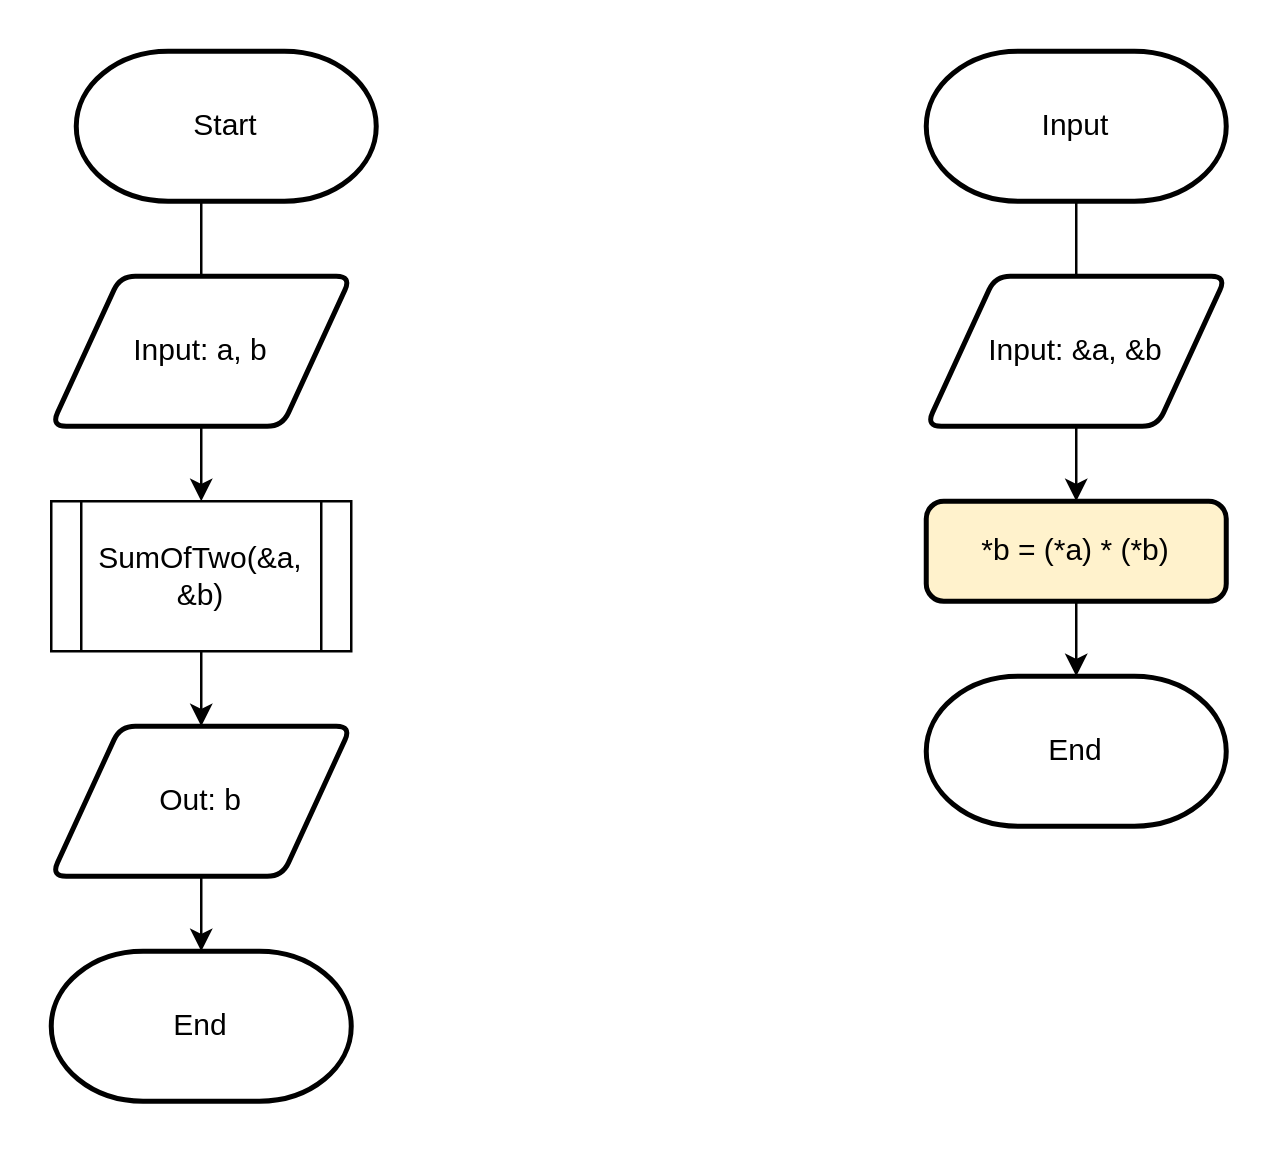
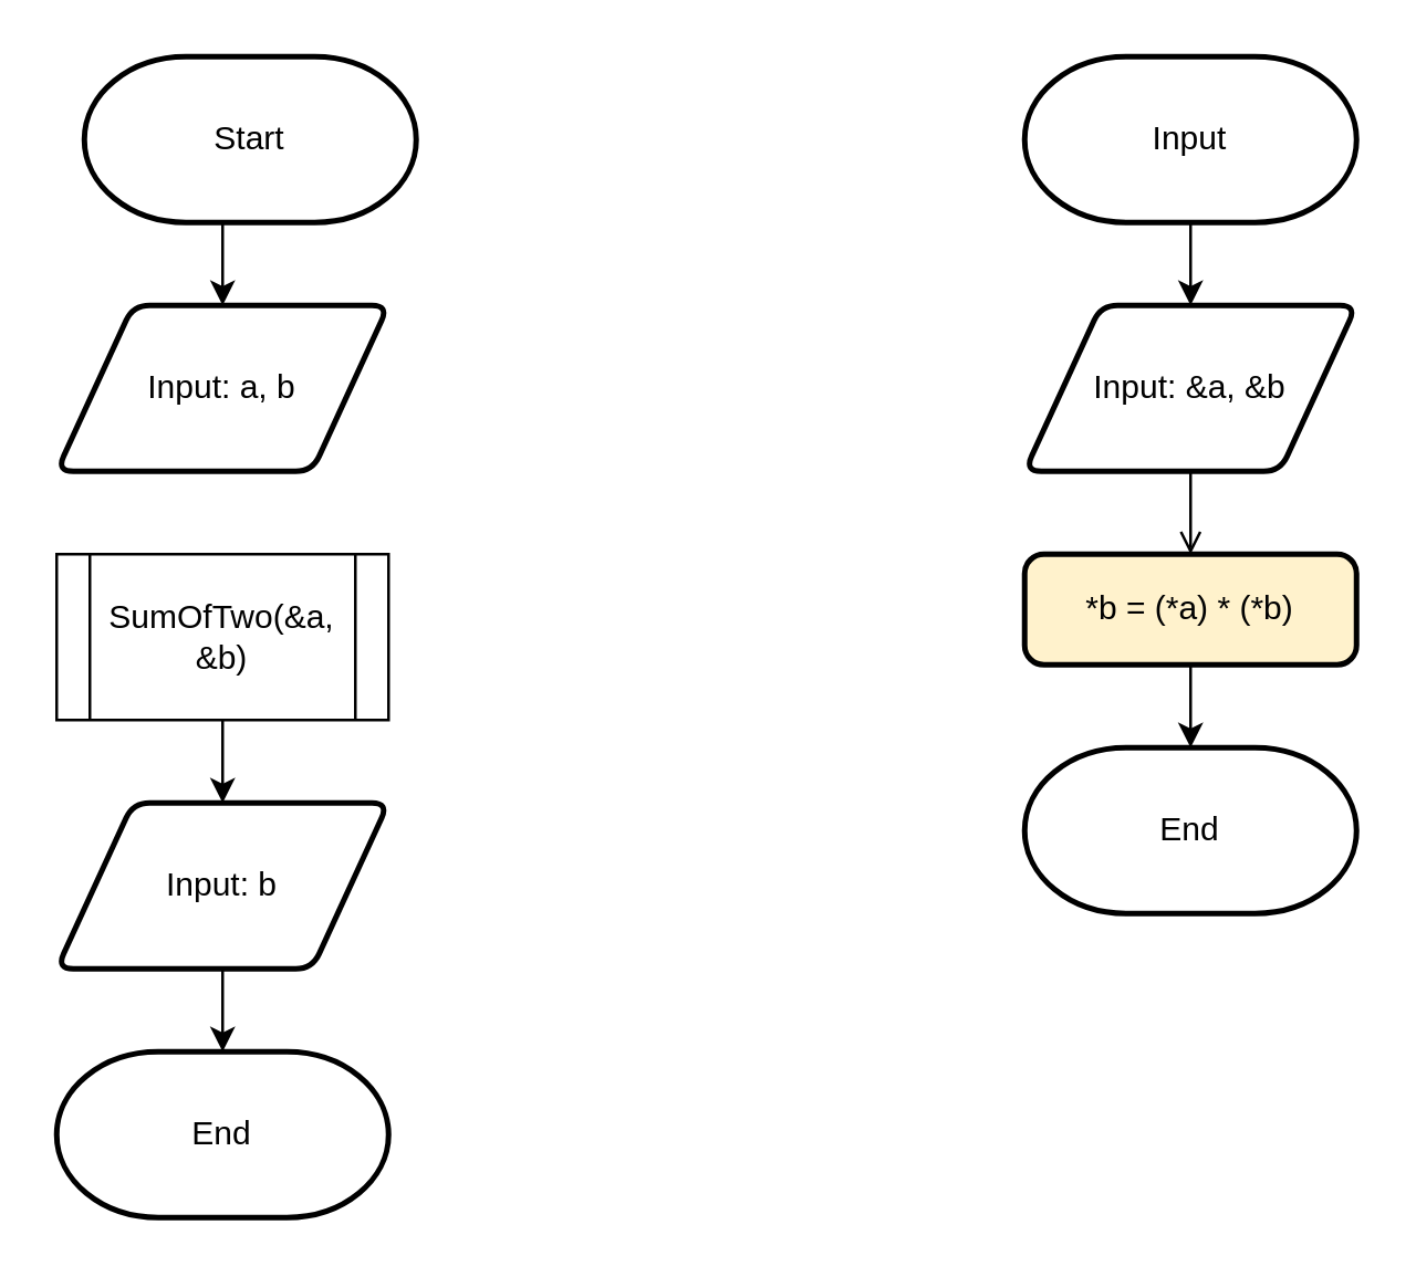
  <mxCell id="0" />
  <mxCell id="1" parent="0" />
- <mxCell id="2" style="edgeStyle=orthogonalEdgeStyle;rounded=0;orthogonalLoop=1;jettySize=auto;html=1;exitX=0.5;exitY=1;exitDx=0;exitDy=0;exitPerimeter=0;entryX=0.5;entryY=0;entryDx=0;entryDy=0;endArrow=none;" edge="1" parent="1" source="3" target="5"><mxGeometry relative="1" as="geometry" /></mxCell>
+ <mxCell id="2" style="edgeStyle=orthogonalEdgeStyle;rounded=0;orthogonalLoop=1;jettySize=auto;html=1;exitX=0.5;exitY=1;exitDx=0;exitDy=0;exitPerimeter=0;entryX=0.5;entryY=0;entryDx=0;entryDy=0;" edge="1" parent="1" source="3" target="5"><mxGeometry relative="1" as="geometry" /></mxCell>
  <mxCell id="3" value="Start" style="strokeWidth=2;html=1;shape=mxgraph.flowchart.terminator;whiteSpace=wrap;" vertex="1" parent="1"><mxGeometry x="30" y="20" width="120" height="60" as="geometry" /></mxCell>
- <mxCell id="4" style="edgeStyle=orthogonalEdgeStyle;rounded=0;orthogonalLoop=1;jettySize=auto;html=1;exitX=0.5;exitY=1;exitDx=0;exitDy=0;entryX=0.5;entryY=0;entryDx=0;entryDy=0;" edge="1" parent="1" source="5" target="7"><mxGeometry relative="1" as="geometry" /></mxCell>
  <mxCell id="5" value="Input: a, b" style="shape=parallelogram;html=1;strokeWidth=2;perimeter=parallelogramPerimeter;whiteSpace=wrap;rounded=1;arcSize=12;size=0.23;" vertex="1" parent="1"><mxGeometry x="20" y="110" width="120" height="60" as="geometry" /></mxCell>
  <mxCell id="6" style="edgeStyle=orthogonalEdgeStyle;rounded=0;orthogonalLoop=1;jettySize=auto;html=1;exitX=0.5;exitY=1;exitDx=0;exitDy=0;entryX=0.5;entryY=0;entryDx=0;entryDy=0;" edge="1" parent="1" source="7" target="9"><mxGeometry relative="1" as="geometry" /></mxCell>
  <mxCell id="7" value="SumOfTwo(&amp;amp;a, &amp;amp;b)" style="shape=process;whiteSpace=wrap;html=1;backgroundOutline=1;" vertex="1" parent="1"><mxGeometry x="20" y="200" width="120" height="60" as="geometry" /></mxCell>
  <mxCell id="8" style="edgeStyle=orthogonalEdgeStyle;rounded=0;orthogonalLoop=1;jettySize=auto;html=1;exitX=0.5;exitY=1;exitDx=0;exitDy=0;entryX=0.5;entryY=0;entryDx=0;entryDy=0;entryPerimeter=0;" edge="1" parent="1" source="9" target="10"><mxGeometry relative="1" as="geometry" /></mxCell>
- <mxCell id="9" value="Out: b" style="shape=parallelogram;html=1;strokeWidth=2;perimeter=parallelogramPerimeter;whiteSpace=wrap;rounded=1;arcSize=12;size=0.23;" vertex="1" parent="1"><mxGeometry x="20" y="290" width="120" height="60" as="geometry" /></mxCell>
+ <mxCell id="9" value="Input: b" style="shape=parallelogram;html=1;strokeWidth=2;perimeter=parallelogramPerimeter;whiteSpace=wrap;rounded=1;arcSize=12;size=0.23;" vertex="1" parent="1"><mxGeometry x="20" y="290" width="120" height="60" as="geometry" /></mxCell>
  <mxCell id="10" value="End" style="strokeWidth=2;html=1;shape=mxgraph.flowchart.terminator;whiteSpace=wrap;" vertex="1" parent="1"><mxGeometry x="20" y="380" width="120" height="60" as="geometry" /></mxCell>
- <mxCell id="11" style="edgeStyle=orthogonalEdgeStyle;rounded=0;orthogonalLoop=1;jettySize=auto;html=1;exitX=0.5;exitY=1;exitDx=0;exitDy=0;exitPerimeter=0;endArrow=none;" edge="1" parent="1" source="12" target="14"><mxGeometry relative="1" as="geometry" /></mxCell>
+ <mxCell id="11" style="edgeStyle=orthogonalEdgeStyle;rounded=0;orthogonalLoop=1;jettySize=auto;html=1;exitX=0.5;exitY=1;exitDx=0;exitDy=0;exitPerimeter=0;" edge="1" parent="1" source="12" target="14"><mxGeometry relative="1" as="geometry" /></mxCell>
  <mxCell id="12" value="Input" style="strokeWidth=2;html=1;shape=mxgraph.flowchart.terminator;whiteSpace=wrap;" vertex="1" parent="1"><mxGeometry x="370" y="20" width="120" height="60" as="geometry" /></mxCell>
- <mxCell id="13" style="edgeStyle=orthogonalEdgeStyle;rounded=0;orthogonalLoop=1;jettySize=auto;html=1;exitX=0.5;exitY=1;exitDx=0;exitDy=0;entryX=0.5;entryY=0;entryDx=0;entryDy=0;" edge="1" parent="1" source="14" target="16"><mxGeometry relative="1" as="geometry" /></mxCell>
+ <mxCell id="13" style="edgeStyle=orthogonalEdgeStyle;rounded=0;orthogonalLoop=1;jettySize=auto;html=1;exitX=0.5;exitY=1;exitDx=0;exitDy=0;entryX=0.5;entryY=0;entryDx=0;entryDy=0;endArrow=open;" edge="1" parent="1" source="14" target="16"><mxGeometry relative="1" as="geometry" /></mxCell>
  <mxCell id="14" value="Input: &amp;amp;a, &amp;amp;b" style="shape=parallelogram;html=1;strokeWidth=2;perimeter=parallelogramPerimeter;whiteSpace=wrap;rounded=1;arcSize=12;size=0.23;" vertex="1" parent="1"><mxGeometry x="370" y="110" width="120" height="60" as="geometry" /></mxCell>
  <mxCell id="15" style="edgeStyle=orthogonalEdgeStyle;rounded=0;orthogonalLoop=1;jettySize=auto;html=1;exitX=0.5;exitY=1;exitDx=0;exitDy=0;entryX=0.5;entryY=0;entryDx=0;entryDy=0;entryPerimeter=0;" edge="1" parent="1" source="16" target="17"><mxGeometry relative="1" as="geometry" /></mxCell>
  <mxCell id="16" value="*b = (*a) * (*b)" style="rounded=1;whiteSpace=wrap;html=1;absoluteArcSize=1;arcSize=14;strokeWidth=2;fillColor=#fff2cc;" vertex="1" parent="1"><mxGeometry x="370" y="200" width="120" height="40" as="geometry" /></mxCell>
  <mxCell id="17" value="End" style="strokeWidth=2;html=1;shape=mxgraph.flowchart.terminator;whiteSpace=wrap;" vertex="1" parent="1"><mxGeometry x="370" y="270" width="120" height="60" as="geometry" /></mxCell>
